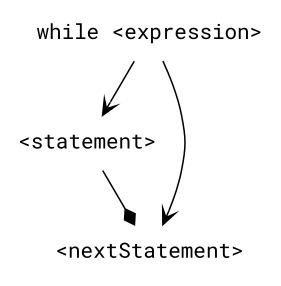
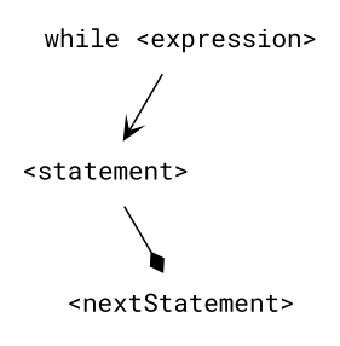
  digraph {
    fontname="Roboto Mono"
    node [fontname="Roboto Mono" shape=plaintext]
    edge [arrowhead=vee fontname="Roboto Mono"]
    "while <expression>" [color=purple]
    "<statement>" [color=darkgreen]
    "<nextStatement>" [color=teal]
    "while <expression>" -> "<statement>"
-   "while <expression>" -> "<nextStatement>"
    "<statement>" -> "<nextStatement>" [arrowhead=diamond]
  }
